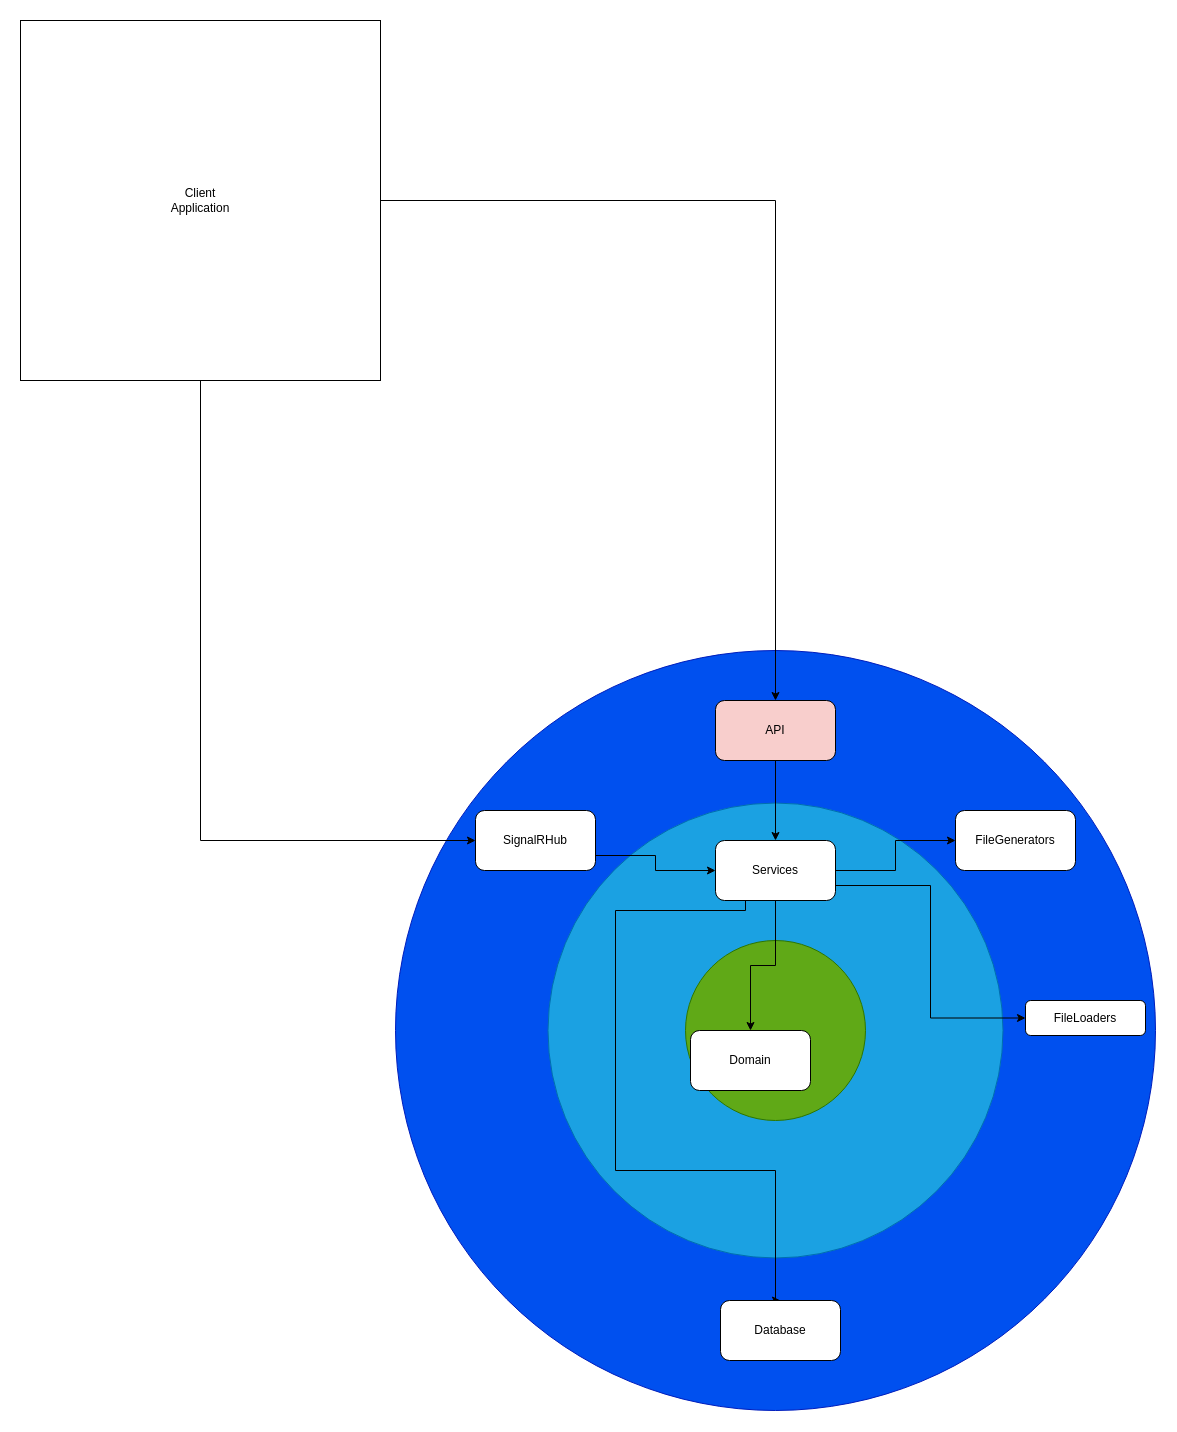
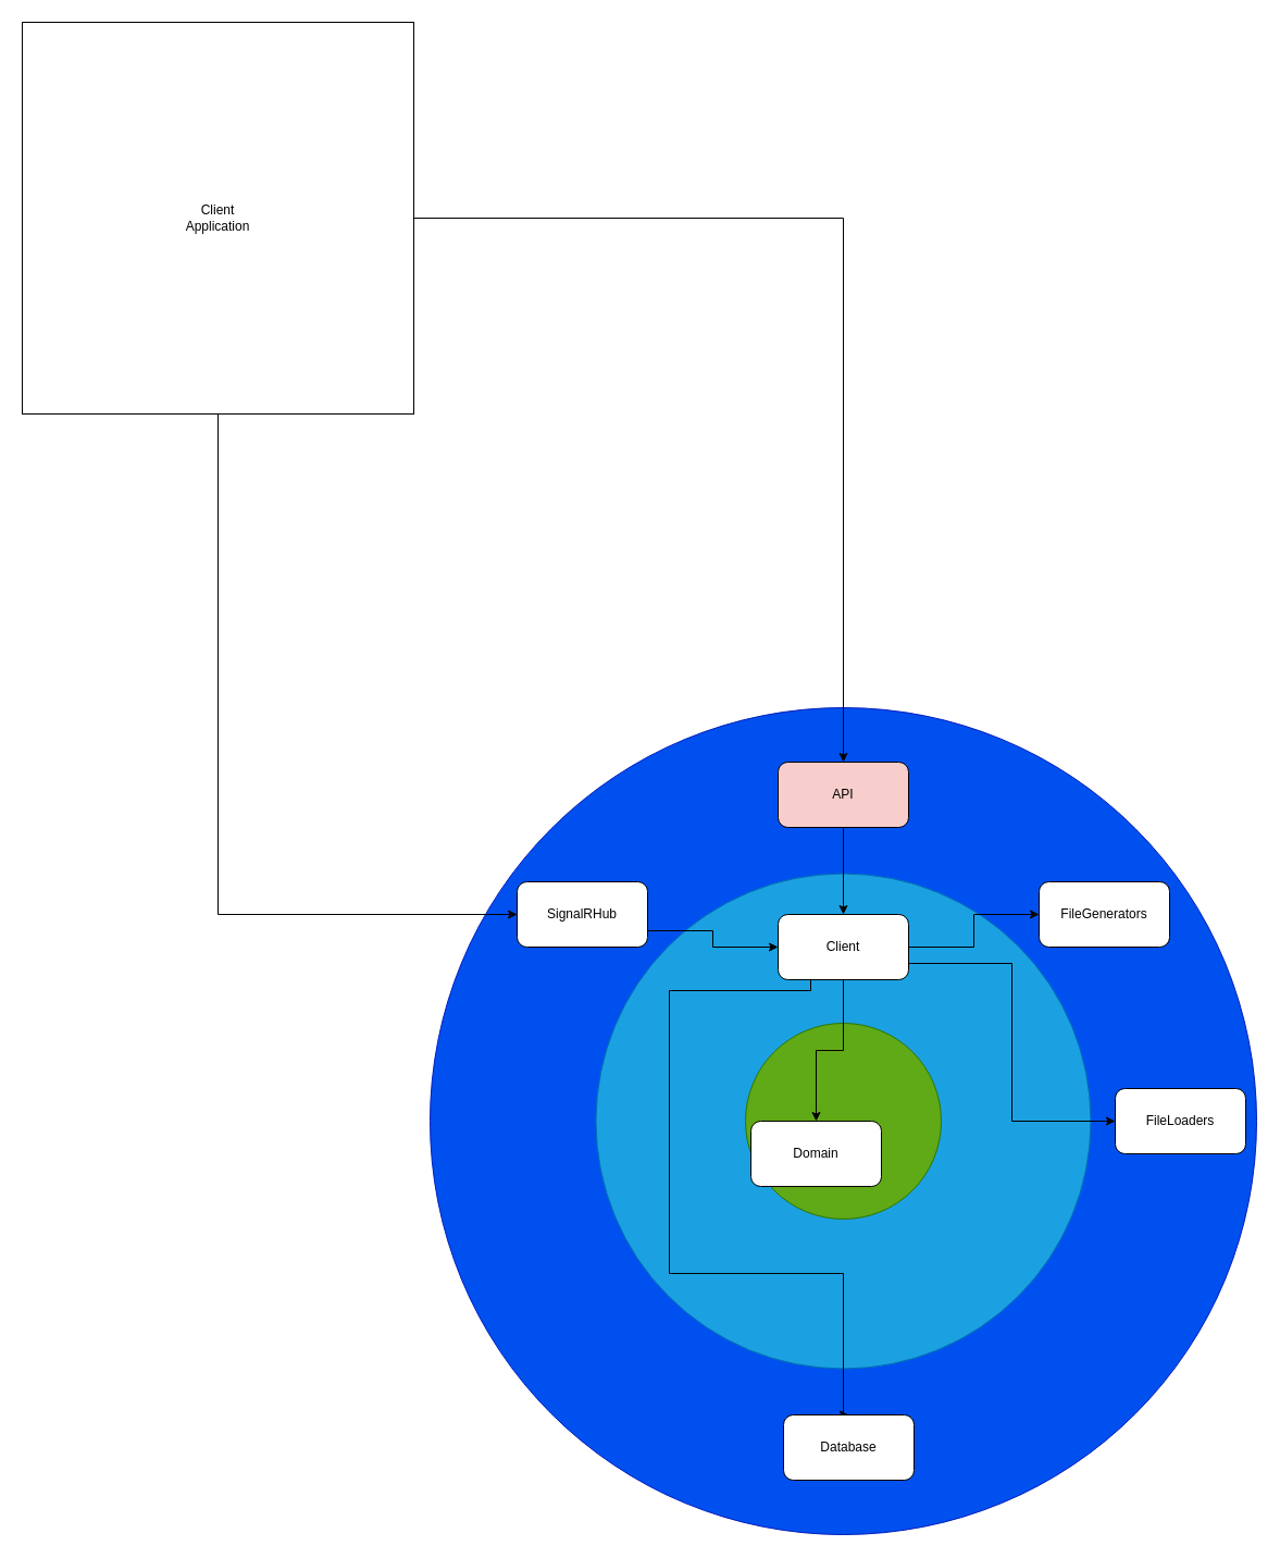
  <mxCell id="0" />
  <mxCell id="1" parent="0" />
  <mxCell id="2" value="" style="ellipse;whiteSpace=wrap;html=1;fillColor=#0050ef;fontColor=#ffffff;strokeColor=#001DBC;" vertex="1" parent="1"><mxGeometry x="395" y="650" width="760" height="760" as="geometry" /></mxCell>
  <mxCell id="3" value="" style="ellipse;whiteSpace=wrap;html=1;fillColor=#1ba1e2;fontColor=#ffffff;strokeColor=#006EAF;" vertex="1" parent="1"><mxGeometry x="547.5" y="802.5" width="455" height="455" as="geometry" /></mxCell>
  <mxCell id="4" value="" style="ellipse;whiteSpace=wrap;html=1;fillColor=#60a917;fontColor=#ffffff;strokeColor=#2D7600;" parent="1" vertex="1"><mxGeometry x="685" y="940" width="180" height="180" as="geometry" /></mxCell>
  <mxCell id="5" value="Domain" style="rounded=1;whiteSpace=wrap;html=1;" parent="1" vertex="1"><mxGeometry x="690" y="1030" width="120" height="60" as="geometry" /></mxCell>
  <mxCell id="6" style="edgeStyle=orthogonalEdgeStyle;rounded=0;orthogonalLoop=1;jettySize=auto;html=1;exitX=1;exitY=0.5;exitDx=0;exitDy=0;entryX=0;entryY=0.5;entryDx=0;entryDy=0;" edge="1" parent="1" source="10" target="13"><mxGeometry relative="1" as="geometry" /></mxCell>
  <mxCell id="7" style="edgeStyle=orthogonalEdgeStyle;rounded=0;orthogonalLoop=1;jettySize=auto;html=1;exitX=0.5;exitY=1;exitDx=0;exitDy=0;entryX=0.5;entryY=0;entryDx=0;entryDy=0;" edge="1" parent="1" source="10" target="5"><mxGeometry relative="1" as="geometry" /></mxCell>
  <mxCell id="8" style="edgeStyle=orthogonalEdgeStyle;rounded=0;orthogonalLoop=1;jettySize=auto;html=1;exitX=1;exitY=0.75;exitDx=0;exitDy=0;entryX=0;entryY=0.5;entryDx=0;entryDy=0;" edge="1" parent="1" source="10" target="16"><mxGeometry relative="1" as="geometry" /></mxCell>
  <mxCell id="9" style="edgeStyle=orthogonalEdgeStyle;rounded=0;orthogonalLoop=1;jettySize=auto;html=1;exitX=0.25;exitY=1;exitDx=0;exitDy=0;entryX=0.5;entryY=0;entryDx=0;entryDy=0;" edge="1" parent="1" source="10" target="17"><mxGeometry relative="1" as="geometry"><mxPoint x="715" y="910" as="sourcePoint" /><mxPoint x="785" y="1290" as="targetPoint" /><Array as="points"><mxPoint x="745" y="910" /><mxPoint x="615" y="910" /><mxPoint x="615" y="1170" /><mxPoint x="775" y="1170" /></Array></mxGeometry></mxCell>
- <mxCell id="10" value="Services" style="rounded=1;whiteSpace=wrap;html=1;" parent="1" vertex="1"><mxGeometry x="715" y="840" width="120" height="60" as="geometry" /></mxCell>
+ <mxCell id="10" value="Client" style="rounded=1;whiteSpace=wrap;html=1;" parent="1" vertex="1"><mxGeometry x="715" y="840" width="120" height="60" as="geometry" /></mxCell>
  <mxCell id="11" style="edgeStyle=orthogonalEdgeStyle;rounded=0;orthogonalLoop=1;jettySize=auto;html=1;exitX=0.5;exitY=1;exitDx=0;exitDy=0;entryX=0.5;entryY=0;entryDx=0;entryDy=0;" edge="1" parent="1" source="12" target="10"><mxGeometry relative="1" as="geometry" /></mxCell>
  <mxCell id="12" value="API" style="rounded=1;whiteSpace=wrap;html=1;shadow=0;glass=0;fillColor=#f8cecc;" parent="1" vertex="1"><mxGeometry x="715" y="700" width="120" height="60" as="geometry" /></mxCell>
  <mxCell id="13" value="FileGenerators" style="rounded=1;whiteSpace=wrap;html=1;" vertex="1" parent="1"><mxGeometry x="955" y="810" width="120" height="60" as="geometry" /></mxCell>
  <mxCell id="14" style="edgeStyle=orthogonalEdgeStyle;rounded=0;orthogonalLoop=1;jettySize=auto;html=1;exitX=1;exitY=0.75;exitDx=0;exitDy=0;entryX=0;entryY=0.5;entryDx=0;entryDy=0;" edge="1" parent="1" source="15" target="10"><mxGeometry relative="1" as="geometry" /></mxCell>
  <mxCell id="15" value="SignalRHub" style="rounded=1;whiteSpace=wrap;html=1;" vertex="1" parent="1"><mxGeometry x="475" y="810" width="120" height="60" as="geometry" /></mxCell>
- <mxCell id="16" value="FileLoaders" style="rounded=1;whiteSpace=wrap;html=1;" vertex="1" parent="1"><mxGeometry x="1025" y="1000" width="120" height="35" as="geometry" /></mxCell>
+ <mxCell id="16" value="FileLoaders" style="rounded=1;whiteSpace=wrap;html=1;" vertex="1" parent="1"><mxGeometry x="1025" y="1000" width="120" height="60" as="geometry" /></mxCell>
  <mxCell id="17" value="Database" style="rounded=1;whiteSpace=wrap;html=1;" vertex="1" parent="1"><mxGeometry x="720" y="1300" width="120" height="60" as="geometry" /></mxCell>
  <mxCell id="18" style="edgeStyle=orthogonalEdgeStyle;rounded=0;orthogonalLoop=1;jettySize=auto;html=1;exitX=0.5;exitY=1;exitDx=0;exitDy=0;entryX=0;entryY=0.5;entryDx=0;entryDy=0;" edge="1" parent="1" source="20" target="15"><mxGeometry relative="1" as="geometry" /></mxCell>
  <mxCell id="19" style="edgeStyle=orthogonalEdgeStyle;rounded=0;orthogonalLoop=1;jettySize=auto;html=1;exitX=1;exitY=0.5;exitDx=0;exitDy=0;entryX=0.5;entryY=0;entryDx=0;entryDy=0;" edge="1" parent="1" source="20" target="12"><mxGeometry relative="1" as="geometry" /></mxCell>
  <mxCell id="20" value="Client&lt;br&gt;Application" style="whiteSpace=wrap;html=1;aspect=fixed;" vertex="1" parent="1"><mxGeometry x="20" y="20" width="360" height="360" as="geometry" /></mxCell>
